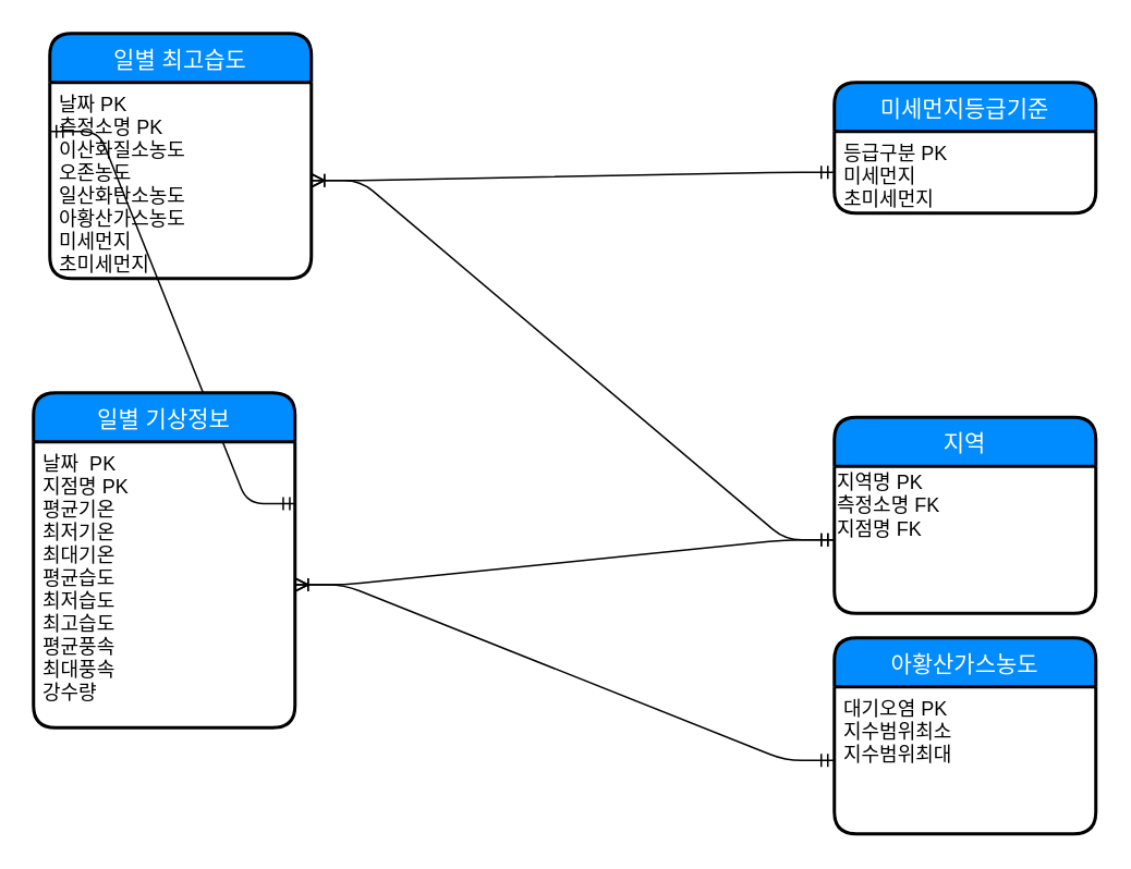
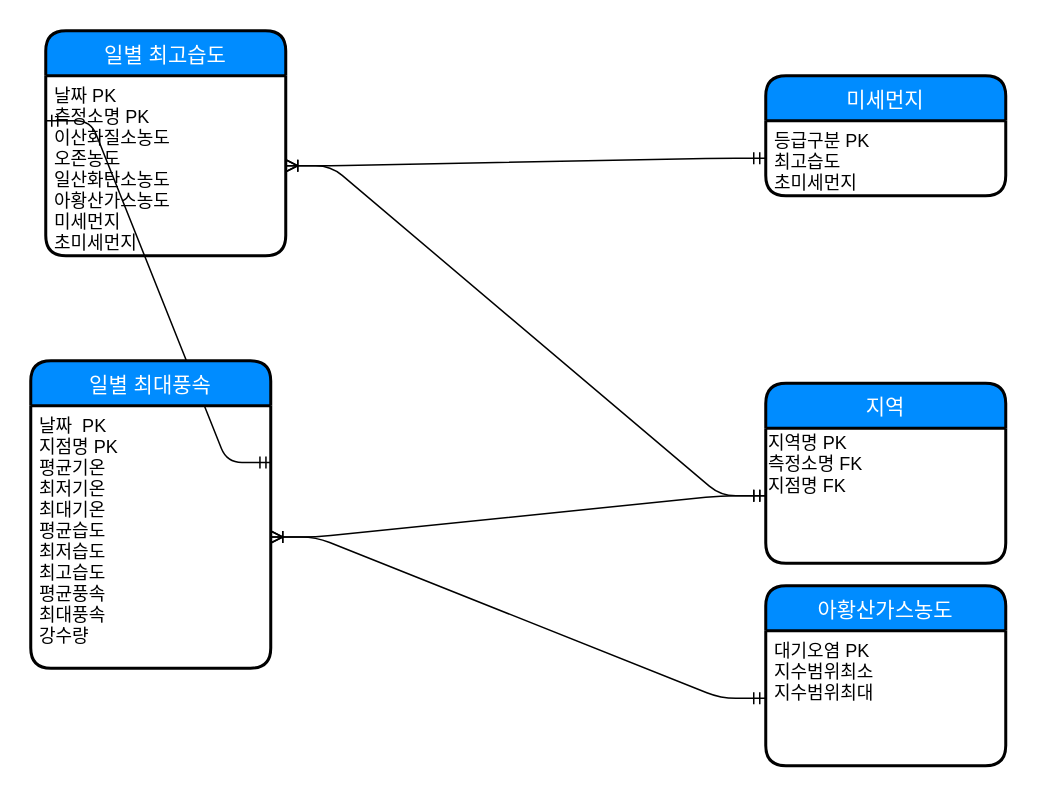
  <mxCell id="0" />
  <mxCell id="1" parent="0" />
  <mxCell id="2" value="" style="edgeStyle=entityRelationEdgeStyle;fontSize=12;html=1;endArrow=ERoneToMany;startArrow=ERmandOne;" edge="1" parent="1" source="12" target="14"><mxGeometry width="100" height="100" relative="1" as="geometry"><mxPoint x="350" y="490" as="sourcePoint" /><mxPoint x="490" y="353" as="targetPoint" /></mxGeometry></mxCell>
  <mxCell id="3" value="" style="edgeStyle=entityRelationEdgeStyle;fontSize=12;html=1;endArrow=ERoneToMany;startArrow=ERmandOne;" edge="1" parent="1" source="12" target="10"><mxGeometry width="100" height="100" relative="1" as="geometry"><mxPoint x="240" y="-190" as="sourcePoint" /><mxPoint x="440" y="160" as="targetPoint" /></mxGeometry></mxCell>
  <mxCell id="4" value="" style="edgeStyle=entityRelationEdgeStyle;fontSize=12;html=1;endArrow=ERoneToMany;startArrow=ERmandOne;" edge="1" parent="1" source="8" target="10"><mxGeometry width="100" height="100" relative="1" as="geometry"><mxPoint x="200" y="-315" as="sourcePoint" /><mxPoint x="360" y="-40" as="targetPoint" /></mxGeometry></mxCell>
  <mxCell id="5" value="" style="edgeStyle=entityRelationEdgeStyle;fontSize=12;html=1;endArrow=ERmandOne;startArrow=ERmandOne;entryX=0;entryY=0.25;entryDx=0;entryDy=0;exitX=1.005;exitY=0.216;exitDx=0;exitDy=0;exitPerimeter=0;" edge="1" parent="1" source="14" target="10"><mxGeometry width="100" height="100" relative="1" as="geometry"><mxPoint x="120" y="-102" as="sourcePoint" /><mxPoint x="190" y="20" as="targetPoint" /></mxGeometry></mxCell>
- <mxCell id="6" value="미세먼지등급기준" style="swimlane;childLayout=stackLayout;horizontal=1;startSize=30;horizontalStack=0;fillColor=#008cff;fontColor=#FFFFFF;rounded=1;fontSize=14;fontStyle=0;strokeWidth=2;resizeParent=0;resizeLast=1;shadow=0;dashed=0;align=center;" vertex="1" parent="1"><mxGeometry x="510" y="50" width="160" height="80" as="geometry" /></mxCell>
+ <mxCell id="6" value="미세먼지" style="swimlane;childLayout=stackLayout;horizontal=1;startSize=30;horizontalStack=0;fillColor=#008cff;fontColor=#FFFFFF;rounded=1;fontSize=14;fontStyle=0;strokeWidth=2;resizeParent=0;resizeLast=1;shadow=0;dashed=0;align=center;" vertex="1" parent="1"><mxGeometry x="510" y="50" width="160" height="80" as="geometry" /></mxCell>
  <mxCell id="7" style="edgeStyle=orthogonalEdgeStyle;rounded=0;orthogonalLoop=1;jettySize=auto;html=1;exitX=0;exitY=0.25;exitDx=0;exitDy=0;entryX=0;entryY=0.5;entryDx=0;entryDy=0;endArrow=none;" edge="1" parent="6" source="8" target="6"><mxGeometry relative="1" as="geometry" /></mxCell>
- <mxCell id="8" value="등급구분 PK&#10;미세먼지&#10;초미세먼지" style="align=left;strokeColor=none;fillColor=none;spacingLeft=4;fontSize=12;verticalAlign=top;resizable=0;rotatable=0;part=1;" vertex="1" parent="6"><mxGeometry y="30" width="160" height="50" as="geometry" /></mxCell>
+ <mxCell id="8" value="등급구분 PK&#10;최고습도&#10;초미세먼지" style="align=left;strokeColor=none;fillColor=none;spacingLeft=4;fontSize=12;verticalAlign=top;resizable=0;rotatable=0;part=1;" vertex="1" parent="6"><mxGeometry y="30" width="160" height="50" as="geometry" /></mxCell>
  <mxCell id="9" value="일별 최고습도" style="swimlane;childLayout=stackLayout;horizontal=1;startSize=30;horizontalStack=0;fillColor=#008cff;fontColor=#FFFFFF;rounded=1;fontSize=14;fontStyle=0;strokeWidth=2;resizeParent=0;resizeLast=1;shadow=0;dashed=0;align=center;" vertex="1" parent="1"><mxGeometry x="30" y="20" width="160" height="150" as="geometry" /></mxCell>
  <mxCell id="10" value="날짜 PK&#10;측정소명 PK&#10;이산화질소농도&#10;오존농도&#10;일산화탄소농도&#10;아황산가스농도&#10;미세먼지&#10;초미세먼지" style="align=left;strokeColor=none;fillColor=none;spacingLeft=4;fontSize=12;verticalAlign=top;resizable=0;rotatable=0;part=1;" vertex="1" parent="9"><mxGeometry y="30" width="160" height="120" as="geometry" /></mxCell>
  <mxCell id="11" value="지역" style="swimlane;childLayout=stackLayout;horizontal=1;startSize=30;horizontalStack=0;fillColor=#008cff;fontColor=#FFFFFF;rounded=1;fontSize=14;fontStyle=0;strokeWidth=2;resizeParent=0;resizeLast=1;shadow=0;dashed=0;align=center;" vertex="1" parent="1"><mxGeometry x="510" y="255" width="160" height="120" as="geometry" /></mxCell>
  <mxCell id="12" value="지역명 PK&lt;br&gt;측정소명 FK&lt;br&gt;지점명 FK" style="text;html=1;resizable=0;points=[];autosize=1;align=left;verticalAlign=top;spacingTop=-4;" vertex="1" parent="11"><mxGeometry y="30" width="160" height="90" as="geometry" /></mxCell>
- <mxCell id="13" value="일별 기상정보" style="swimlane;childLayout=stackLayout;horizontal=1;startSize=30;horizontalStack=0;fillColor=#008cff;fontColor=#FFFFFF;rounded=1;fontSize=14;fontStyle=0;strokeWidth=2;resizeParent=0;resizeLast=1;shadow=0;dashed=0;align=center;" vertex="1" parent="1"><mxGeometry x="20" y="240" width="160" height="205" as="geometry" /></mxCell>
+ <mxCell id="13" value="일별 최대풍속" style="swimlane;childLayout=stackLayout;horizontal=1;startSize=30;horizontalStack=0;fillColor=#008cff;fontColor=#FFFFFF;rounded=1;fontSize=14;fontStyle=0;strokeWidth=2;resizeParent=0;resizeLast=1;shadow=0;dashed=0;align=center;" vertex="1" parent="1"><mxGeometry x="20" y="240" width="160" height="205" as="geometry" /></mxCell>
  <mxCell id="14" value="날짜  PK&#10;지점명 PK&#10;평균기온&#10;최저기온&#10;최대기온&#10;평균습도&#10;최저습도&#10;최고습도&#10;평균풍속&#10;최대풍속&#10;강수량" style="align=left;strokeColor=none;fillColor=none;spacingLeft=4;fontSize=12;verticalAlign=top;resizable=0;rotatable=0;part=1;" vertex="1" parent="13"><mxGeometry y="30" width="160" height="175" as="geometry" /></mxCell>
  <mxCell id="15" value="" style="edgeStyle=entityRelationEdgeStyle;fontSize=12;html=1;endArrow=ERoneToMany;startArrow=ERmandOne;" edge="1" parent="1" source="17" target="14"><mxGeometry width="100" height="100" relative="1" as="geometry"><mxPoint x="270" y="500" as="sourcePoint" /><mxPoint x="390" y="465" as="targetPoint" /></mxGeometry></mxCell>
  <mxCell id="16" value="아황산가스농도" style="swimlane;childLayout=stackLayout;horizontal=1;startSize=30;horizontalStack=0;fillColor=#008cff;fontColor=#FFFFFF;rounded=1;fontSize=14;fontStyle=0;strokeWidth=2;resizeParent=0;resizeLast=1;shadow=0;dashed=0;align=center;" vertex="1" parent="1"><mxGeometry x="510" y="390" width="160" height="120" as="geometry" /></mxCell>
  <mxCell id="17" value="대기오염 PK&#10;지수범위최소&#10;지수범위최대" style="align=left;strokeColor=none;fillColor=none;spacingLeft=4;fontSize=12;verticalAlign=top;resizable=0;rotatable=0;part=1;" vertex="1" parent="16"><mxGeometry y="30" width="160" height="90" as="geometry" /></mxCell>
